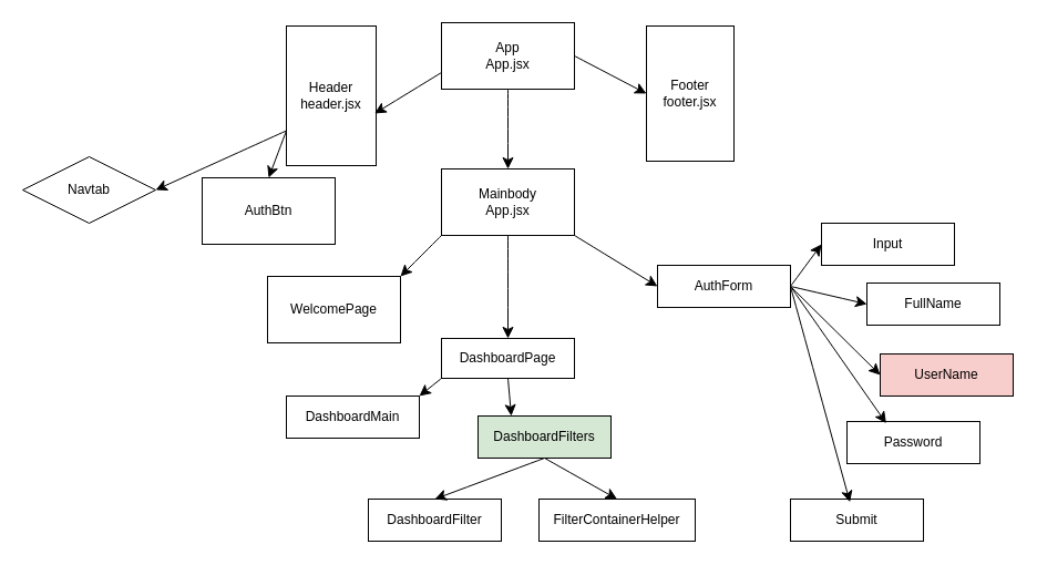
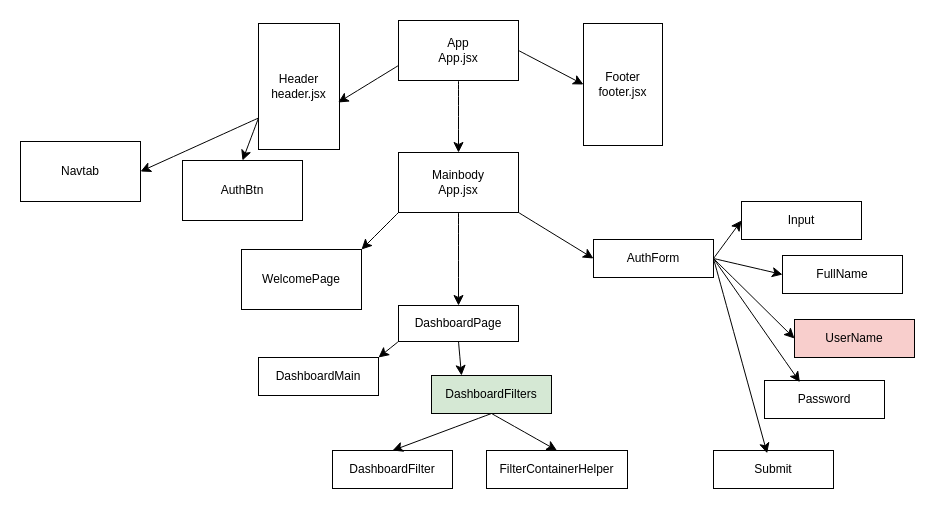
  <mxCell id="0" />
  <mxCell id="1" parent="0" />
  <mxCell id="2" style="edgeStyle=none;curved=1;rounded=0;orthogonalLoop=1;jettySize=auto;html=1;exitX=1;exitY=0.5;exitDx=0;exitDy=0;entryX=0;entryY=0.5;entryDx=0;entryDy=0;fontSize=12;startSize=8;endSize=8;" parent="1" source="5" target="24" edge="1"><mxGeometry relative="1" as="geometry" /></mxCell>
  <mxCell id="3" style="edgeStyle=none;curved=1;rounded=0;orthogonalLoop=1;jettySize=auto;html=1;exitX=1;exitY=0.5;exitDx=0;exitDy=0;entryX=0;entryY=0.5;entryDx=0;entryDy=0;fontSize=12;startSize=8;endSize=8;" parent="1" source="5" target="26" edge="1"><mxGeometry relative="1" as="geometry" /></mxCell>
  <mxCell id="4" style="edgeStyle=none;curved=1;rounded=0;orthogonalLoop=1;jettySize=auto;html=1;exitX=1;exitY=0.5;exitDx=0;exitDy=0;entryX=0;entryY=0.5;entryDx=0;entryDy=0;fontSize=12;startSize=8;endSize=8;" parent="1" source="5" target="25" edge="1"><mxGeometry relative="1" as="geometry" /></mxCell>
  <mxCell id="5" value="AuthForm" style="rounded=0;whiteSpace=wrap;html=1;" parent="1" vertex="1"><mxGeometry x="593" y="239" width="120" height="38" as="geometry" /></mxCell>
  <mxCell id="6" style="edgeStyle=none;curved=1;rounded=0;orthogonalLoop=1;jettySize=auto;html=1;exitX=0;exitY=1;exitDx=0;exitDy=0;entryX=1;entryY=0;entryDx=0;entryDy=0;fontSize=12;startSize=8;endSize=8;" parent="1" source="8" target="35" edge="1"><mxGeometry relative="1" as="geometry" /></mxCell>
  <mxCell id="7" style="edgeStyle=none;curved=1;rounded=0;orthogonalLoop=1;jettySize=auto;html=1;exitX=0.5;exitY=1;exitDx=0;exitDy=0;entryX=0.25;entryY=0;entryDx=0;entryDy=0;fontSize=12;startSize=8;endSize=8;" parent="1" source="8" target="34" edge="1"><mxGeometry relative="1" as="geometry" /></mxCell>
  <mxCell id="8" value="DashboardPage" style="rounded=0;whiteSpace=wrap;html=1;" parent="1" vertex="1"><mxGeometry x="398" y="305" width="120" height="36" as="geometry" /></mxCell>
  <mxCell id="9" value="WelcomePage" style="rounded=0;whiteSpace=wrap;html=1;" parent="1" vertex="1"><mxGeometry x="241" y="249" width="120" height="60" as="geometry" /></mxCell>
  <mxCell id="10" value="AuthBtn" style="rounded=0;whiteSpace=wrap;html=1;" parent="1" vertex="1"><mxGeometry x="182" y="160" width="120" height="60" as="geometry" /></mxCell>
- <mxCell id="11" value="&lt;div&gt;Navtab&lt;/div&gt;" style="rhombus;whiteSpace=wrap;html=1;" parent="1" vertex="1"><mxGeometry x="20" y="141" width="120" height="60" as="geometry" /></mxCell>
+ <mxCell id="11" value="&lt;div&gt;Navtab&lt;/div&gt;" style="rounded=0;whiteSpace=wrap;html=1;" parent="1" vertex="1"><mxGeometry x="20" y="141" width="120" height="60" as="geometry" /></mxCell>
  <mxCell id="12" value="&lt;div&gt;Footer&lt;/div&gt;footer.jsx" style="rounded=0;whiteSpace=wrap;html=1;direction=south;" parent="1" vertex="1"><mxGeometry x="583" y="23" width="79" height="122" as="geometry" /></mxCell>
  <mxCell id="13" style="edgeStyle=none;curved=1;rounded=0;orthogonalLoop=1;jettySize=auto;html=1;exitX=1;exitY=1;exitDx=0;exitDy=0;entryX=0;entryY=0.5;entryDx=0;entryDy=0;fontSize=12;startSize=8;endSize=8;" parent="1" source="16" target="5" edge="1"><mxGeometry relative="1" as="geometry" /></mxCell>
  <mxCell id="14" style="edgeStyle=none;curved=1;rounded=0;orthogonalLoop=1;jettySize=auto;html=1;exitX=0.5;exitY=1;exitDx=0;exitDy=0;fontSize=12;startSize=8;endSize=8;" parent="1" source="16" target="8" edge="1"><mxGeometry relative="1" as="geometry" /></mxCell>
  <mxCell id="15" style="edgeStyle=none;curved=1;rounded=0;orthogonalLoop=1;jettySize=auto;html=1;exitX=0;exitY=1;exitDx=0;exitDy=0;entryX=1;entryY=0;entryDx=0;entryDy=0;fontSize=12;startSize=8;endSize=8;" parent="1" source="16" target="9" edge="1"><mxGeometry relative="1" as="geometry" /></mxCell>
  <mxCell id="16" value="&lt;div&gt;Mainbody&lt;/div&gt;&lt;div&gt;App.jsx&lt;br&gt;&lt;/div&gt;" style="rounded=0;whiteSpace=wrap;html=1;" parent="1" vertex="1"><mxGeometry x="398" y="152" width="120" height="60" as="geometry" /></mxCell>
  <mxCell id="17" style="edgeStyle=none;curved=1;rounded=0;orthogonalLoop=1;jettySize=auto;html=1;exitX=0.75;exitY=1;exitDx=0;exitDy=0;entryX=1;entryY=0.5;entryDx=0;entryDy=0;fontSize=12;startSize=8;endSize=8;" parent="1" source="19" target="11" edge="1"><mxGeometry relative="1" as="geometry" /></mxCell>
  <mxCell id="18" style="edgeStyle=none;curved=1;rounded=0;orthogonalLoop=1;jettySize=auto;html=1;exitX=0.75;exitY=1;exitDx=0;exitDy=0;entryX=0.5;entryY=0;entryDx=0;entryDy=0;fontSize=12;startSize=8;endSize=8;" parent="1" source="19" target="10" edge="1"><mxGeometry relative="1" as="geometry" /></mxCell>
  <mxCell id="19" value="&lt;div&gt;Header&lt;/div&gt;header.jsx" style="rounded=0;whiteSpace=wrap;html=1;direction=south;" parent="1" vertex="1"><mxGeometry x="258" y="23" width="81" height="126" as="geometry" /></mxCell>
  <mxCell id="20" style="edgeStyle=none;curved=1;rounded=0;orthogonalLoop=1;jettySize=auto;html=1;exitX=0.5;exitY=1;exitDx=0;exitDy=0;entryX=0.5;entryY=0;entryDx=0;entryDy=0;fontSize=12;startSize=8;endSize=8;" parent="1" source="22" target="16" edge="1"><mxGeometry relative="1" as="geometry" /></mxCell>
  <mxCell id="21" style="edgeStyle=none;curved=1;rounded=0;orthogonalLoop=1;jettySize=auto;html=1;exitX=1;exitY=0.5;exitDx=0;exitDy=0;entryX=0.5;entryY=1;entryDx=0;entryDy=0;fontSize=12;startSize=8;endSize=8;" parent="1" source="22" target="12" edge="1"><mxGeometry relative="1" as="geometry" /></mxCell>
  <mxCell id="22" value="&lt;div&gt;App&lt;/div&gt;App.jsx" style="rounded=0;whiteSpace=wrap;html=1;" parent="1" vertex="1"><mxGeometry x="398" y="20" width="120" height="60" as="geometry" /></mxCell>
  <mxCell id="23" style="edgeStyle=none;curved=1;rounded=0;orthogonalLoop=1;jettySize=auto;html=1;exitX=0;exitY=0.75;exitDx=0;exitDy=0;entryX=0.627;entryY=0.017;entryDx=0;entryDy=0;entryPerimeter=0;fontSize=12;startSize=8;endSize=8;" parent="1" source="22" target="19" edge="1"><mxGeometry relative="1" as="geometry" /></mxCell>
  <mxCell id="24" value="Input" style="rounded=0;whiteSpace=wrap;html=1;" parent="1" vertex="1"><mxGeometry x="741" y="201" width="120" height="38" as="geometry" /></mxCell>
  <mxCell id="25" value="UserName" style="rounded=0;whiteSpace=wrap;html=1;fillColor=#f8cecc;" parent="1" vertex="1"><mxGeometry x="794" y="319" width="120" height="38" as="geometry" /></mxCell>
  <mxCell id="26" value="FullName" style="rounded=0;whiteSpace=wrap;html=1;" parent="1" vertex="1"><mxGeometry x="782" y="255" width="120" height="38" as="geometry" /></mxCell>
  <mxCell id="27" value="Submit" style="rounded=0;whiteSpace=wrap;html=1;" parent="1" vertex="1"><mxGeometry x="713" y="450" width="120" height="38" as="geometry" /></mxCell>
  <mxCell id="28" value="Password" style="rounded=0;whiteSpace=wrap;html=1;" parent="1" vertex="1"><mxGeometry x="764" y="380" width="120" height="38" as="geometry" /></mxCell>
  <mxCell id="29" style="edgeStyle=none;curved=1;rounded=0;orthogonalLoop=1;jettySize=auto;html=1;exitX=1;exitY=0.5;exitDx=0;exitDy=0;entryX=0.295;entryY=0.042;entryDx=0;entryDy=0;entryPerimeter=0;fontSize=12;startSize=8;endSize=8;" parent="1" source="5" target="28" edge="1"><mxGeometry relative="1" as="geometry" /></mxCell>
  <mxCell id="30" style="edgeStyle=none;curved=1;rounded=0;orthogonalLoop=1;jettySize=auto;html=1;exitX=1;exitY=0.5;exitDx=0;exitDy=0;entryX=0.447;entryY=0.074;entryDx=0;entryDy=0;entryPerimeter=0;fontSize=12;startSize=8;endSize=8;" parent="1" source="5" target="27" edge="1"><mxGeometry relative="1" as="geometry" /></mxCell>
  <mxCell id="31" value="DashboardFilter" style="rounded=0;whiteSpace=wrap;html=1;" parent="1" vertex="1"><mxGeometry x="332" y="450" width="120" height="38" as="geometry" /></mxCell>
  <mxCell id="32" style="edgeStyle=none;curved=1;rounded=0;orthogonalLoop=1;jettySize=auto;html=1;exitX=0.5;exitY=1;exitDx=0;exitDy=0;entryX=0.5;entryY=0;entryDx=0;entryDy=0;fontSize=12;startSize=8;endSize=8;" parent="1" source="34" target="31" edge="1"><mxGeometry relative="1" as="geometry" /></mxCell>
  <mxCell id="33" style="edgeStyle=none;curved=1;rounded=0;orthogonalLoop=1;jettySize=auto;html=1;exitX=0.5;exitY=1;exitDx=0;exitDy=0;entryX=0.5;entryY=0;entryDx=0;entryDy=0;fontSize=12;startSize=8;endSize=8;" edge="1" parent="1" source="34" target="36"><mxGeometry relative="1" as="geometry" /></mxCell>
  <mxCell id="34" value="DashboardFilters" style="rounded=0;whiteSpace=wrap;html=1;fillColor=#d5e8d4;" parent="1" vertex="1"><mxGeometry x="431" y="375" width="120" height="38" as="geometry" /></mxCell>
  <mxCell id="35" value="DashboardMain" style="rounded=0;whiteSpace=wrap;html=1;" parent="1" vertex="1"><mxGeometry x="258" y="357" width="120" height="38" as="geometry" /></mxCell>
  <mxCell id="36" value="FilterContainerHelper" style="rounded=0;whiteSpace=wrap;html=1;" vertex="1" parent="1"><mxGeometry x="486" y="450" width="141" height="38" as="geometry" /></mxCell>
